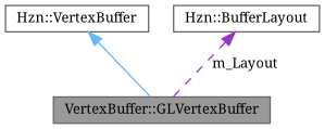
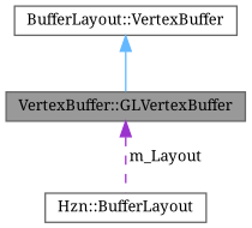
  digraph {
    fontname="Noto Serif"
    node [color=gray40 fillcolor=white fontname="Noto Serif" fontsize=10 shape=box style=filled]
    edge [dir=back fontname="Noto Serif" fontsize=10 labelfontname=Helvetica labelfontsize=10]
    n1 [fillcolor=grey60 fontcolor=black height=0.2 label="VertexBuffer::GLVertexBuffer" width=0.4]
-   n2 [height=0.2 label="Hzn::VertexBuffer" width=0.4]
+   n2 [height=0.2 label="BufferLayout::VertexBuffer" width=0.4]
    n3 [height=0.2 label="Hzn::BufferLayout" width=0.4]
    n2 -> n1 [color=steelblue1 style=solid]
-   n3 -> n1 [color=darkorchid3 label=" m_Layout" style=dashed]
+   n1 -> n3 [color=darkorchid3 label=" m_Layout" style=dashed]
  }
